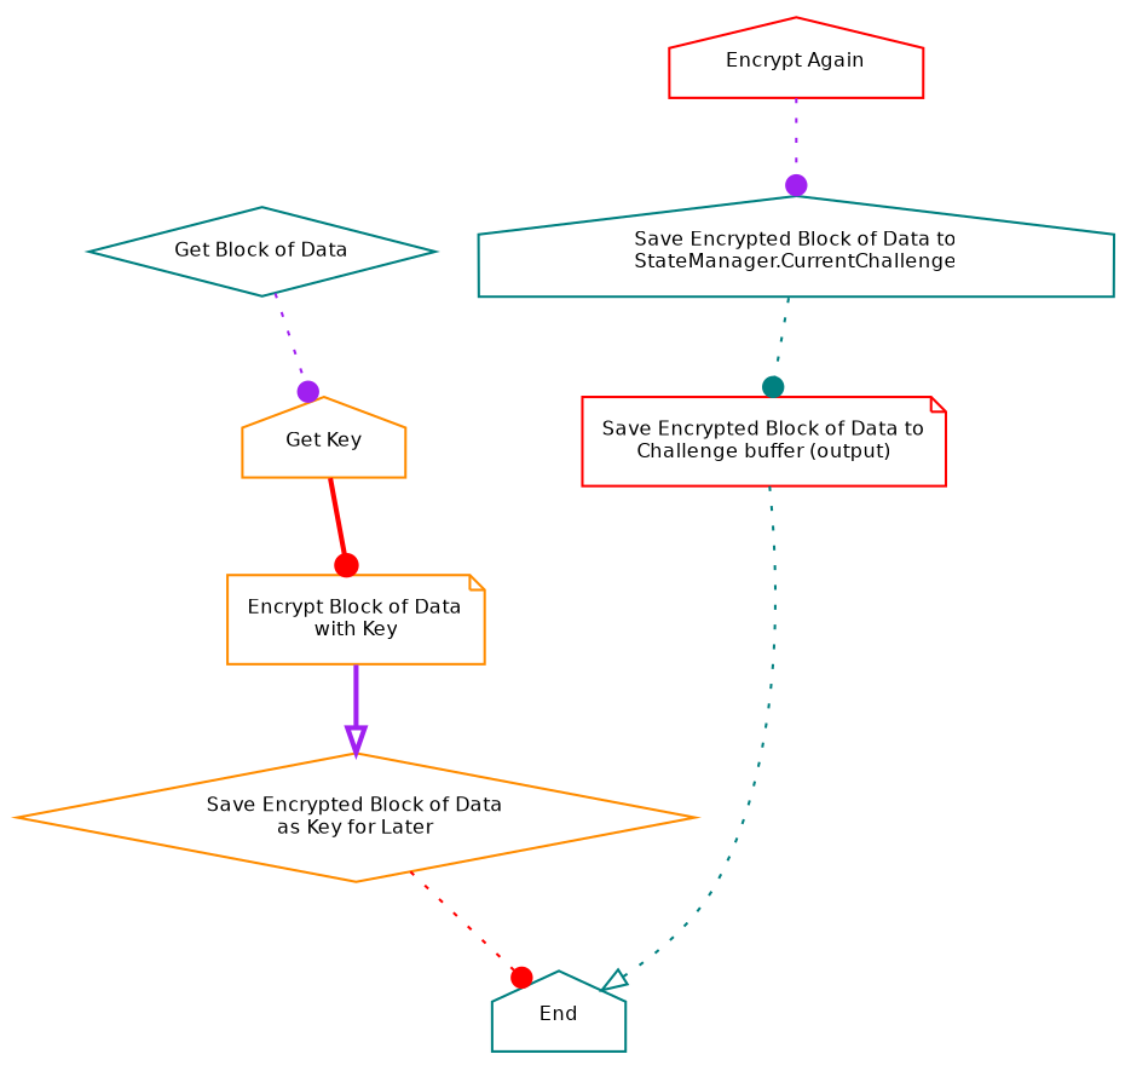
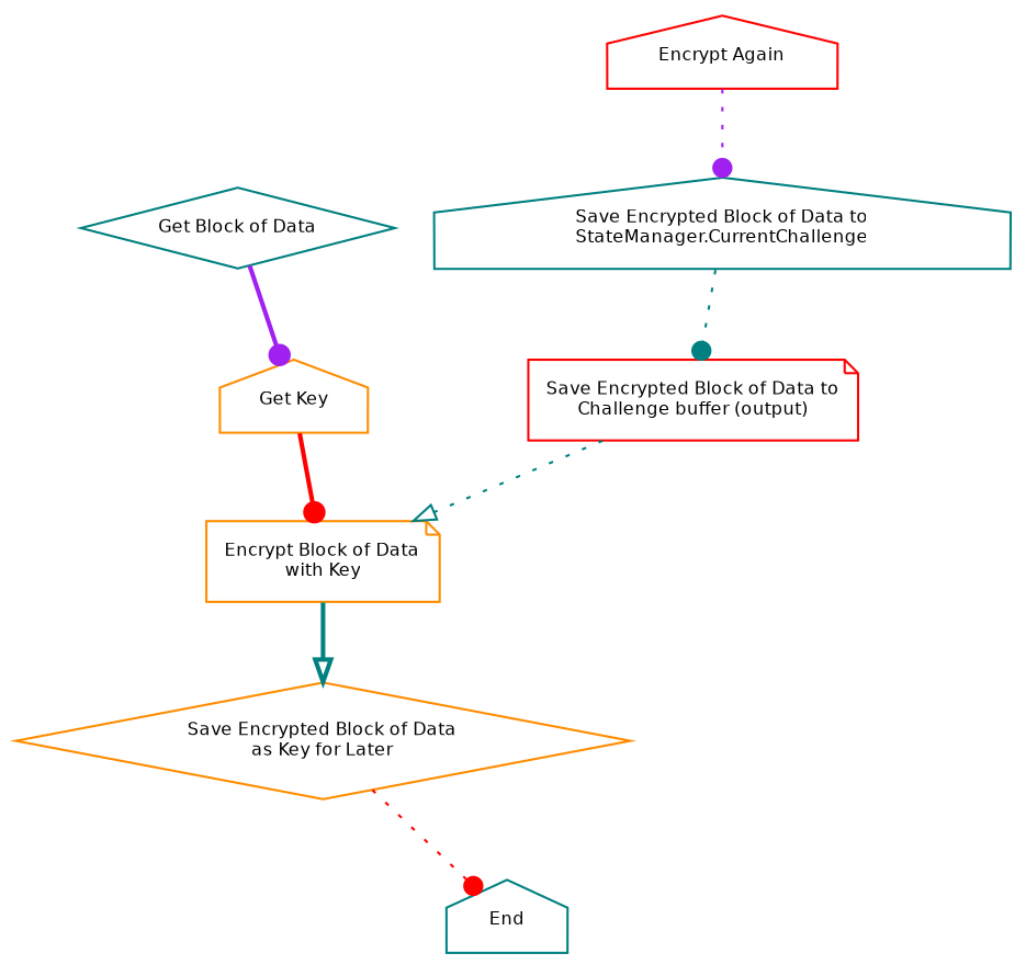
  digraph {
    node [color=teal fontname="Bitstream Vera Sans" fontsize=8 shape=house]
    edge [arrowhead=dot color=purple fontcolor=Red fontname="Bitstream Vera Sans" fontsize=8 style=dotted]
    n1 [label="Get Block of Data" shape=diamond]
    n2 [color=darkorange label="Get Key"]
    n3 [color=darkorange label="Encrypt Block of Data\nwith Key" shape=note]
    n4 [color=darkorange label="Save Encrypted Block of Data\nas Key for Later" shape=diamond]
    n5 [label=End]
    n6 [color=red label="Encrypt Again"]
    n7 [label="Save Encrypted Block of Data to\nStateManager.CurrentChallenge"]
    n8 [color=red label="Save Encrypted Block of Data to\nChallenge buffer (output)" shape=note]
-   n1 -> n2
+   n1 -> n2 [style=bold]
    n2 -> n3 [color=red style=bold]
-   n3 -> n4 [arrowhead=onormal style=bold]
+   n3 -> n4 [arrowhead=onormal color=teal style=bold]
    n4 -> n5 [color=red]
    n6 -> n7
    n7 -> n8 [color=teal]
-   n8 -> n5 [arrowhead=onormal color=teal]
+   n8 -> n3 [arrowhead=onormal color=teal]
  }
